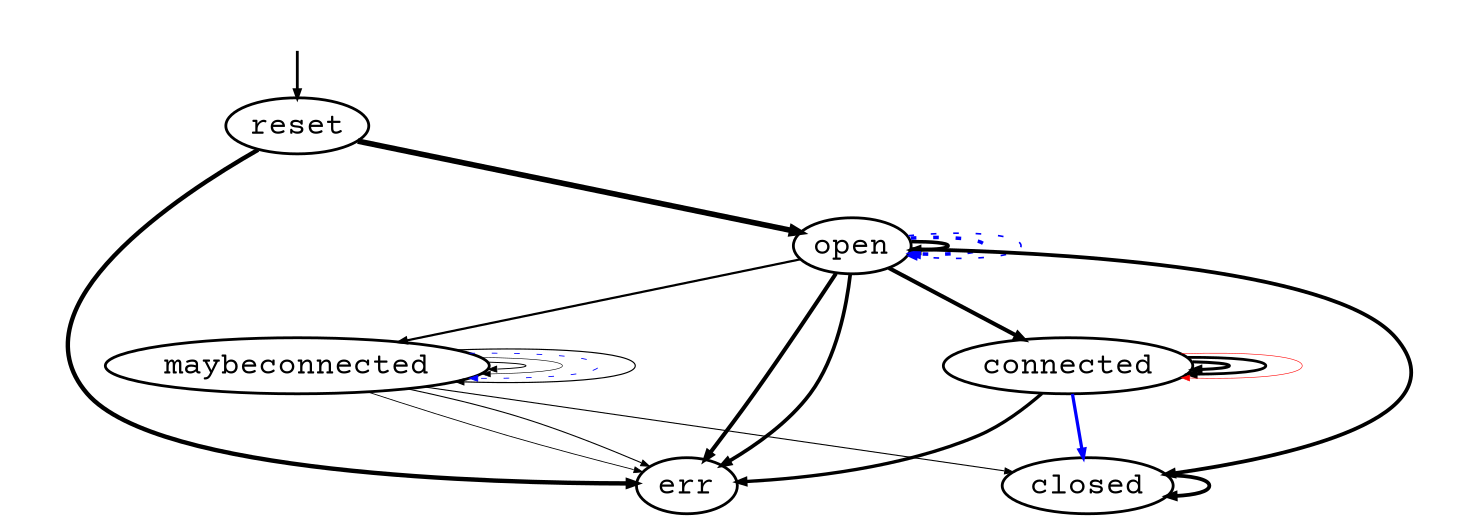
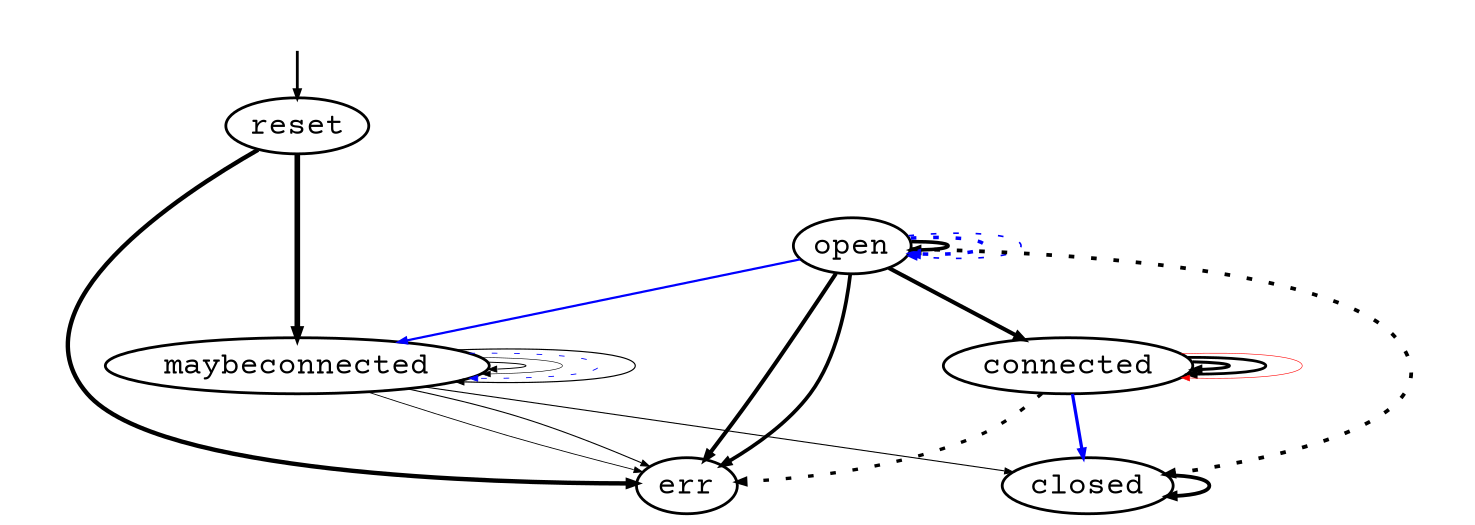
  digraph {
    fontname="Courier Prime"
    nodesep=0.18
    rankdir=TB
    ranksep=0.08
    node [fontname="Courier Prime" fontsize=11.0 margin=0.01 shape=ellipse]
    edge [arrowhead=normal arrowsize=.3 fontname="Courier Prime" fontsize=6.0 margin=0.05 penwidth=0.3010299956639812]
    None [height=0.1 shape=none style=invis width=0.1]
    reset [height=0.1 width=0.5]
    open [height=0.1 width=0.5]
    err [height=0.1 width=0.5]
    closed [height=0.1 width=0.5]
    maybeconnected [height=0.1 width=0.5]
    connected [height=0.1 width=0.5]
    subgraph sub_1 {
      rank=source
      None
    }
    None -> reset [penwidth=""]
-   reset -> open [label=" " penwidth=2.0043213737826426]
+   reset -> maybeconnected [label=" " penwidth=2.0043213737826426]
    reset -> err [label=" " penwidth=1.568201724066995]
    open -> open [label=" " penwidth=1.2648178230095364]
    open -> open [color=blue label=" " penwidth=1.255272505103306 style=dotted]
    open -> open [color=blue label=" " penwidth=0.5797835966168101 style=dotted]
    open -> err [label=" " penwidth=1.4440447959180762]
    open -> err [label=" " penwidth=1.3138672203691535]
-   open -> closed [label=" " penwidth=1.3463529744506386]
-   open -> maybeconnected [label=" " penwidth=0.7923916894982539]
+   open -> closed [label=" " penwidth=1.3463529744506386 style=dotted]
+   open -> maybeconnected [label=" " penwidth=0.7923916894982539 color=blue]
    open -> connected [label=" " penwidth=1.4502491083193612]
    closed -> closed [label=" " penwidth=1.3424226808222062]
    maybeconnected -> err [label=" "]
    maybeconnected -> err [label=" " penwidth=0.38021124171160603]
    maybeconnected -> closed [label=" " penwidth=0.38021124171160603]
    maybeconnected -> maybeconnected [label=" " penwidth=0.3424226808222063]
    maybeconnected -> maybeconnected [label=" " penwidth=0.2041199826559248]
    maybeconnected -> maybeconnected [color=blue label=" " style=dotted]
    maybeconnected -> maybeconnected [label=" " penwidth=0.414973347970818]
-   connected -> err [label=" " penwidth=1.1931245983544616]
+   connected -> err [label=" " penwidth=1.1931245983544616 style=dotted]
    connected -> closed [color=blue label=" " penwidth=1.1583624920952498]
    connected -> connected [label=" " penwidth=1.0791812460476249]
    connected -> connected [label=" " penwidth=0.9912260756924949]
    connected -> connected [color=red label=" " penwidth=0.2041199826559248]
  }
